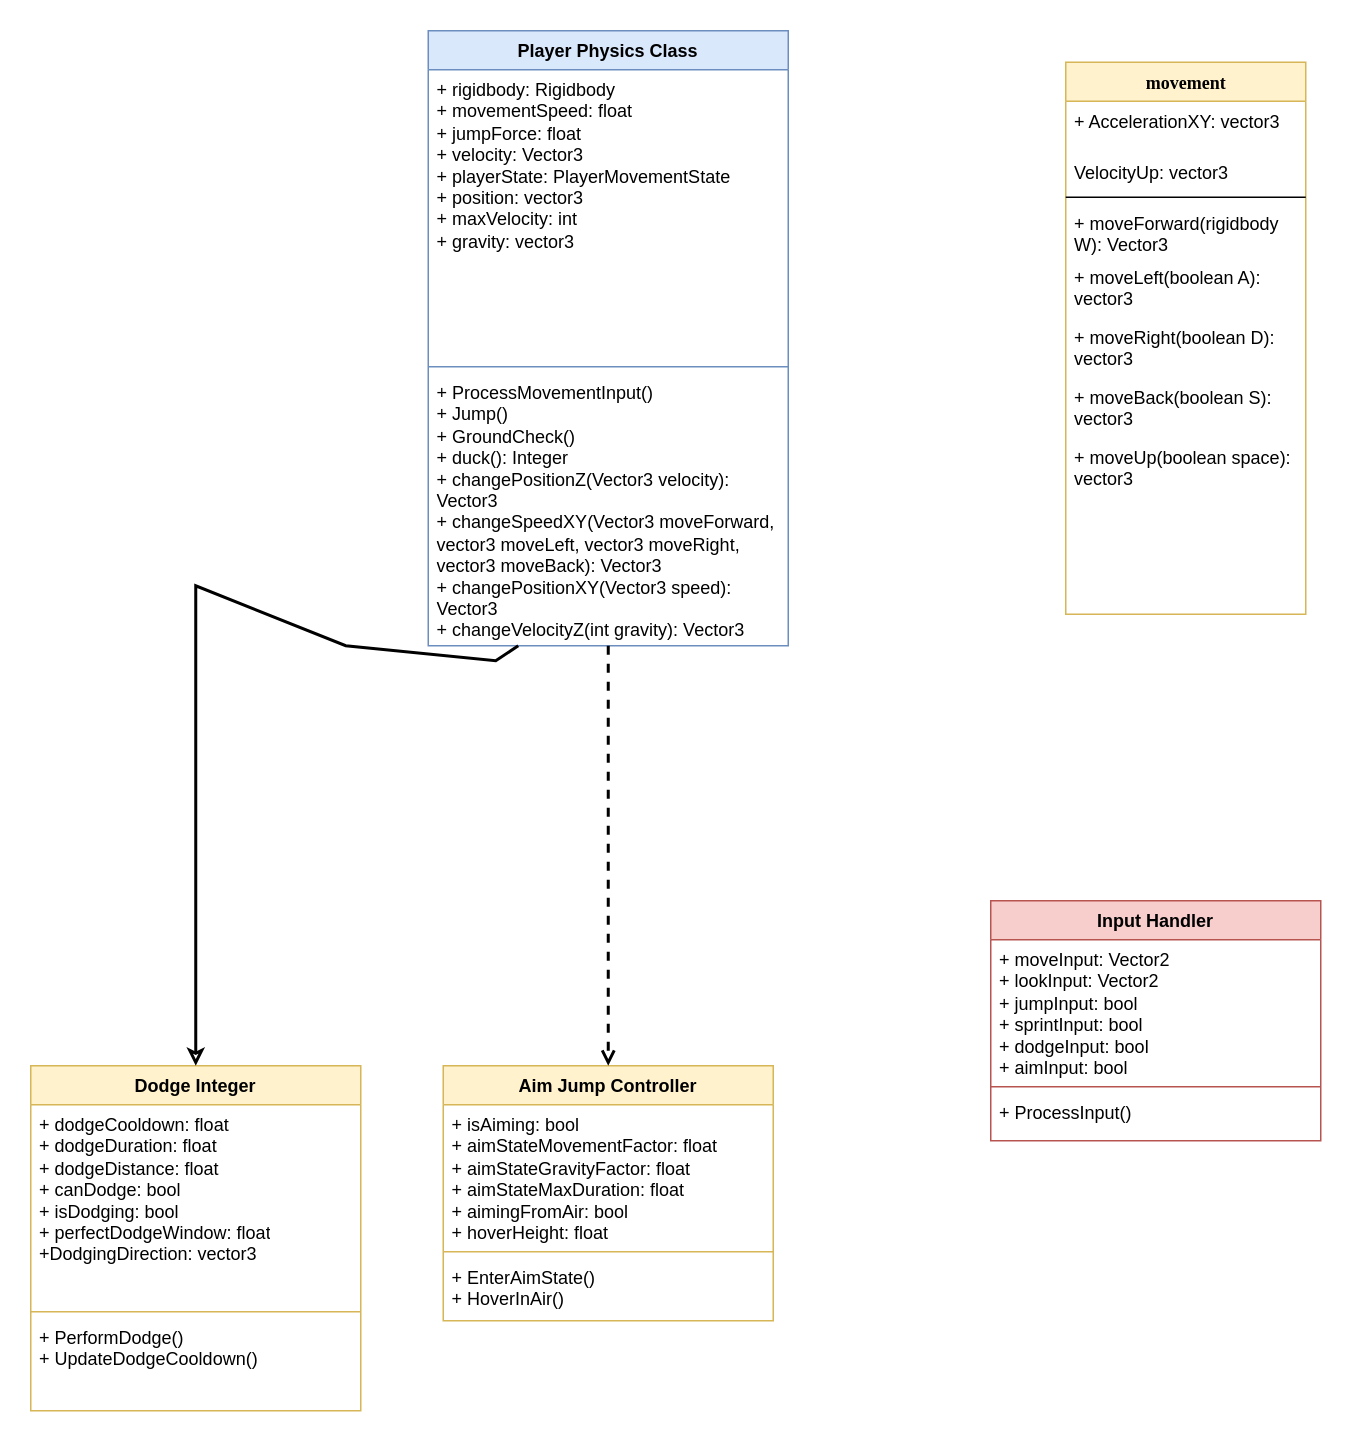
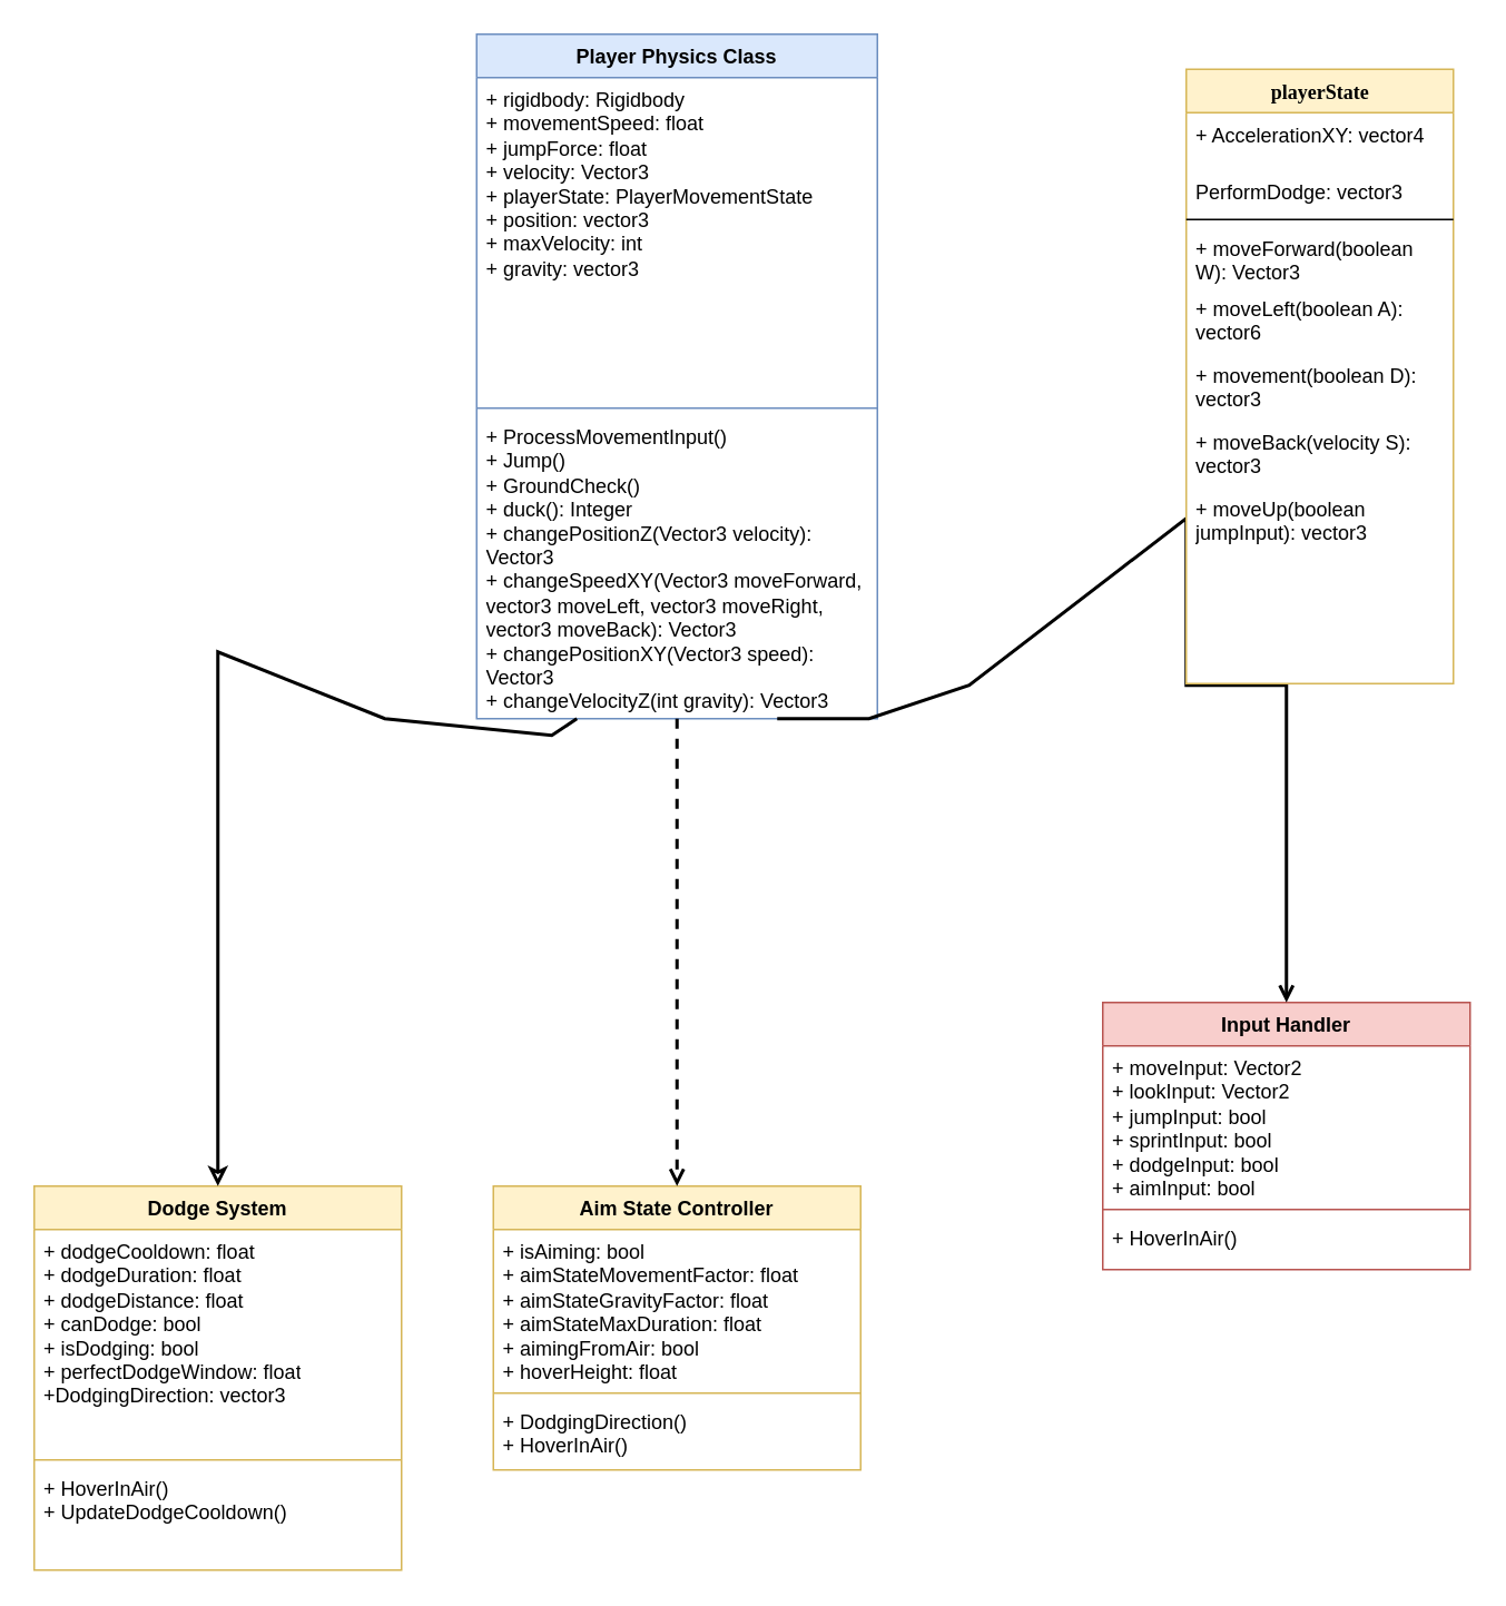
  <mxCell id="0" />
  <mxCell id="1" parent="0" />
  <mxCell id="2" value="Player Physics Class" style="swimlane;fontStyle=1;align=center;verticalAlign=top;childLayout=stackLayout;horizontal=1;startSize=26;horizontalStack=0;resizeParent=1;resizeParentMax=0;resizeLast=0;collapsible=1;marginBottom=0;whiteSpace=wrap;html=1;fillColor=#dae8fc;strokeColor=#6c8ebf;" vertex="1" parent="1"><mxGeometry x="285" y="20" width="240" height="410" as="geometry" /></mxCell>
  <mxCell id="3" value="+ rigidbody: Rigidbody&lt;br&gt;+ movementSpeed: float&lt;br&gt;+ jumpForce: float&lt;br&gt;+ velocity: Vector3&lt;br&gt;+ playerState: PlayerMovementState&lt;div&gt;+ position: vector3&lt;/div&gt;&lt;div&gt;+ maxVelocity: int&lt;/div&gt;&lt;div&gt;+ gravity: vector3&lt;/div&gt;" style="text;strokeColor=none;fillColor=none;align=left;verticalAlign=top;spacingLeft=4;spacingRight=4;overflow=hidden;rotatable=0;points=[[0,0.5],[1,0.5]];portConstraint=eastwest;whiteSpace=wrap;html=1;" vertex="1" parent="2"><mxGeometry y="26" width="240" height="194" as="geometry" /></mxCell>
  <mxCell id="4" value="" style="line;strokeWidth=1;fillColor=none;align=left;verticalAlign=middle;spacingTop=-1;spacingLeft=3;spacingRight=3;rotatable=0;labelPosition=right;points=[];portConstraint=eastwest;strokeColor=inherit;" vertex="1" parent="2"><mxGeometry y="220" width="240" height="8" as="geometry" /></mxCell>
  <mxCell id="5" value="+ ProcessMovementInput()&lt;br&gt;+ Jump()&lt;br&gt;+ GroundCheck()&lt;div&gt;+ duck(): Integer&lt;/div&gt;&lt;div&gt;+ changePositionZ(Vector3 velocity): Vector3&lt;/div&gt;&lt;div&gt;+ changeSpeedXY(Vector3 moveForward, vector3 moveLeft, vector3 moveRight, vector3 moveBack): Vector3&lt;/div&gt;&lt;div&gt;+ changePositionXY(Vector3 speed): Vector3&lt;/div&gt;&lt;div&gt;+ changeVelocityZ(int gravity): Vector3&lt;/div&gt;&lt;div&gt;&lt;br&gt;&lt;/div&gt;" style="text;strokeColor=none;fillColor=none;align=left;verticalAlign=top;spacingLeft=4;spacingRight=4;overflow=hidden;rotatable=0;points=[[0,0.5],[1,0.5]];portConstraint=eastwest;whiteSpace=wrap;html=1;" vertex="1" parent="2"><mxGeometry y="228" width="240" height="182" as="geometry" /></mxCell>
- <mxCell id="6" value="Dodge Integer" style="swimlane;fontStyle=1;align=center;verticalAlign=top;childLayout=stackLayout;horizontal=1;startSize=26;horizontalStack=0;resizeParent=1;resizeParentMax=0;resizeLast=0;collapsible=1;marginBottom=0;whiteSpace=wrap;html=1;fillColor=#fff2cc;strokeColor=#d6b656;" vertex="1" parent="1"><mxGeometry x="20" y="710" width="220" height="230" as="geometry" /></mxCell>
+ <mxCell id="6" value="Dodge System" style="swimlane;fontStyle=1;align=center;verticalAlign=top;childLayout=stackLayout;horizontal=1;startSize=26;horizontalStack=0;resizeParent=1;resizeParentMax=0;resizeLast=0;collapsible=1;marginBottom=0;whiteSpace=wrap;html=1;fillColor=#fff2cc;strokeColor=#d6b656;" vertex="1" parent="1"><mxGeometry x="20" y="710" width="220" height="230" as="geometry" /></mxCell>
  <mxCell id="7" value="+ dodgeCooldown: float&lt;br&gt;+ dodgeDuration: float&lt;br&gt;+ dodgeDistance: float&lt;br&gt;+ canDodge: bool&lt;br&gt;+ isDodging: bool&lt;br&gt;+ perfectDodgeWindow: float&lt;div&gt;+DodgingDirection: vector3&lt;/div&gt;" style="text;strokeColor=none;fillColor=none;align=left;verticalAlign=top;spacingLeft=4;spacingRight=4;overflow=hidden;rotatable=0;points=[[0,0.5],[1,0.5]];portConstraint=eastwest;whiteSpace=wrap;html=1;" vertex="1" parent="6"><mxGeometry y="26" width="220" height="134" as="geometry" /></mxCell>
  <mxCell id="8" value="" style="line;strokeWidth=1;fillColor=none;align=left;verticalAlign=middle;spacingTop=-1;spacingLeft=3;spacingRight=3;rotatable=0;labelPosition=right;points=[];portConstraint=eastwest;strokeColor=inherit;" vertex="1" parent="6"><mxGeometry y="160" width="220" height="8" as="geometry" /></mxCell>
- <mxCell id="9" value="+ PerformDodge()&lt;br&gt;+ UpdateDodgeCooldown()" style="text;strokeColor=none;fillColor=none;align=left;verticalAlign=top;spacingLeft=4;spacingRight=4;overflow=hidden;rotatable=0;points=[[0,0.5],[1,0.5]];portConstraint=eastwest;whiteSpace=wrap;html=1;" vertex="1" parent="6"><mxGeometry y="168" width="220" height="62" as="geometry" /></mxCell>
- <mxCell id="10" value="Aim Jump Controller" style="swimlane;fontStyle=1;align=center;verticalAlign=top;childLayout=stackLayout;horizontal=1;startSize=26;horizontalStack=0;resizeParent=1;resizeParentMax=0;resizeLast=0;collapsible=1;marginBottom=0;whiteSpace=wrap;html=1;fillColor=#fff2cc;strokeColor=#d6b656;" vertex="1" parent="1"><mxGeometry x="295" y="710" width="220" height="170" as="geometry" /></mxCell>
+ <mxCell id="9" value="+ HoverInAir()&lt;br&gt;+ UpdateDodgeCooldown()" style="text;strokeColor=none;fillColor=none;align=left;verticalAlign=top;spacingLeft=4;spacingRight=4;overflow=hidden;rotatable=0;points=[[0,0.5],[1,0.5]];portConstraint=eastwest;whiteSpace=wrap;html=1;" vertex="1" parent="6"><mxGeometry y="168" width="220" height="62" as="geometry" /></mxCell>
+ <mxCell id="10" value="Aim State Controller" style="swimlane;fontStyle=1;align=center;verticalAlign=top;childLayout=stackLayout;horizontal=1;startSize=26;horizontalStack=0;resizeParent=1;resizeParentMax=0;resizeLast=0;collapsible=1;marginBottom=0;whiteSpace=wrap;html=1;fillColor=#fff2cc;strokeColor=#d6b656;" vertex="1" parent="1"><mxGeometry x="295" y="710" width="220" height="170" as="geometry" /></mxCell>
  <mxCell id="11" value="+ isAiming: bool&lt;br&gt;+ aimStateMovementFactor: float&lt;br&gt;+ aimStateGravityFactor: float&lt;br&gt;+ aimStateMaxDuration: float&lt;br&gt;+ aimingFromAir: bool&lt;br&gt;+ hoverHeight: float" style="text;strokeColor=none;fillColor=none;align=left;verticalAlign=top;spacingLeft=4;spacingRight=4;overflow=hidden;rotatable=0;points=[[0,0.5],[1,0.5]];portConstraint=eastwest;whiteSpace=wrap;html=1;" vertex="1" parent="10"><mxGeometry y="26" width="220" height="94" as="geometry" /></mxCell>
  <mxCell id="12" value="" style="line;strokeWidth=1;fillColor=none;align=left;verticalAlign=middle;spacingTop=-1;spacingLeft=3;spacingRight=3;rotatable=0;labelPosition=right;points=[];portConstraint=eastwest;strokeColor=inherit;" vertex="1" parent="10"><mxGeometry y="120" width="220" height="8" as="geometry" /></mxCell>
- <mxCell id="13" value="+ EnterAimState()&lt;br&gt;+ HoverInAir()" style="text;strokeColor=none;fillColor=none;align=left;verticalAlign=top;spacingLeft=4;spacingRight=4;overflow=hidden;rotatable=0;points=[[0,0.5],[1,0.5]];portConstraint=eastwest;whiteSpace=wrap;html=1;" vertex="1" parent="10"><mxGeometry y="128" width="220" height="42" as="geometry" /></mxCell>
+ <mxCell id="13" value="+ DodgingDirection()&lt;br&gt;+ HoverInAir()" style="text;strokeColor=none;fillColor=none;align=left;verticalAlign=top;spacingLeft=4;spacingRight=4;overflow=hidden;rotatable=0;points=[[0,0.5],[1,0.5]];portConstraint=eastwest;whiteSpace=wrap;html=1;" vertex="1" parent="10"><mxGeometry y="128" width="220" height="42" as="geometry" /></mxCell>
  <mxCell id="14" value="Input Handler" style="swimlane;fontStyle=1;align=center;verticalAlign=top;childLayout=stackLayout;horizontal=1;startSize=26;horizontalStack=0;resizeParent=1;resizeParentMax=0;resizeLast=0;collapsible=1;marginBottom=0;whiteSpace=wrap;html=1;fillColor=#f8cecc;strokeColor=#b85450;" vertex="1" parent="1"><mxGeometry x="660" y="600" width="220" height="160" as="geometry" /></mxCell>
  <mxCell id="15" value="+ moveInput: Vector2&lt;br&gt;+ lookInput: Vector2&lt;br&gt;+ jumpInput: bool&lt;br&gt;+ sprintInput: bool&lt;br&gt;+ dodgeInput: bool&lt;br&gt;+ aimInput: bool" style="text;strokeColor=none;fillColor=none;align=left;verticalAlign=top;spacingLeft=4;spacingRight=4;overflow=hidden;rotatable=0;points=[[0,0.5],[1,0.5]];portConstraint=eastwest;whiteSpace=wrap;html=1;" vertex="1" parent="14"><mxGeometry y="26" width="220" height="94" as="geometry" /></mxCell>
  <mxCell id="16" value="" style="line;strokeWidth=1;fillColor=none;align=left;verticalAlign=middle;spacingTop=-1;spacingLeft=3;spacingRight=3;rotatable=0;labelPosition=right;points=[];portConstraint=eastwest;strokeColor=inherit;" vertex="1" parent="14"><mxGeometry y="120" width="220" height="8" as="geometry" /></mxCell>
- <mxCell id="17" value="+ ProcessInput()&lt;div&gt;&lt;br/&gt;&lt;/div&gt;" style="text;strokeColor=none;fillColor=none;align=left;verticalAlign=top;spacingLeft=4;spacingRight=4;overflow=hidden;rotatable=0;points=[[0,0.5],[1,0.5]];portConstraint=eastwest;whiteSpace=wrap;html=1;" vertex="1" parent="14"><mxGeometry y="128" width="220" height="32" as="geometry" /></mxCell>
+ <mxCell id="17" value="+ HoverInAir()&lt;div&gt;&lt;br/&gt;&lt;/div&gt;" style="text;strokeColor=none;fillColor=none;align=left;verticalAlign=top;spacingLeft=4;spacingRight=4;overflow=hidden;rotatable=0;points=[[0,0.5],[1,0.5]];portConstraint=eastwest;whiteSpace=wrap;html=1;" vertex="1" parent="14"><mxGeometry y="128" width="220" height="32" as="geometry" /></mxCell>
  <mxCell id="18" value="" style="endArrow=classic;html=1;rounded=0;exitX=0.25;exitY=1;exitDx=0;exitDy=0;entryX=0.5;entryY=0;entryDx=0;entryDy=0;endFill=0;strokeWidth=2;" edge="1" parent="1" source="2" target="6"><mxGeometry width="50" height="50" relative="1" as="geometry"><mxPoint x="380" y="440" as="sourcePoint" /><mxPoint x="430" y="390" as="targetPoint" /><Array as="points"><mxPoint x="330" y="440" /><mxPoint x="230" y="430" /><mxPoint x="130" y="390" /></Array></mxGeometry></mxCell>
  <mxCell id="19" value="" style="endArrow=open;html=1;rounded=0;exitX=0.5;exitY=1;exitDx=0;exitDy=0;entryX=0.5;entryY=0;entryDx=0;entryDy=0;endFill=0;strokeWidth=2;dashed=1;" edge="1" parent="1" source="2" target="10"><mxGeometry width="50" height="50" relative="1" as="geometry"><mxPoint x="380" y="440" as="sourcePoint" /><mxPoint x="430" y="390" as="targetPoint" /></mxGeometry></mxCell>
- <mxCell id="21" value="movement" style="swimlane;html=1;fontStyle=1;align=center;verticalAlign=top;childLayout=stackLayout;horizontal=1;startSize=26;horizontalStack=0;resizeParent=1;resizeLast=0;collapsible=1;marginBottom=0;swimlaneFillColor=#ffffff;rounded=0;shadow=0;comic=0;labelBackgroundColor=none;strokeWidth=1;fillColor=#fff2cc;fontFamily=Verdana;fontSize=12;strokeColor=#d6b656;" vertex="1" parent="1"><mxGeometry x="710" y="41" width="160" height="368" as="geometry" /></mxCell>
- <mxCell id="22" value="+ AccelerationXY: vector3" style="text;html=1;strokeColor=none;fillColor=none;align=left;verticalAlign=top;spacingLeft=4;spacingRight=4;whiteSpace=wrap;overflow=hidden;rotatable=0;points=[[0,0.5],[1,0.5]];portConstraint=eastwest;" vertex="1" parent="21"><mxGeometry y="26" width="160" height="34" as="geometry" /></mxCell>
- <mxCell id="23" value="VelocityUp: vector3" style="text;html=1;strokeColor=none;fillColor=none;align=left;verticalAlign=top;spacingLeft=4;spacingRight=4;whiteSpace=wrap;overflow=hidden;rotatable=0;points=[[0,0.5],[1,0.5]];portConstraint=eastwest;" vertex="1" parent="21"><mxGeometry y="60" width="160" height="26" as="geometry" /></mxCell>
+ <mxCell id="20" value="" style="endArrow=open;html=1;rounded=0;exitX=0.75;exitY=1;exitDx=0;exitDy=0;entryX=0.5;entryY=0;entryDx=0;entryDy=0;endFill=0;strokeWidth=2;" edge="1" parent="1" source="2" target="14"><mxGeometry width="50" height="50" relative="1" as="geometry"><mxPoint x="380" y="440" as="sourcePoint" /><mxPoint x="430" y="390" as="targetPoint" /><Array as="points"><mxPoint x="520" y="430" /><mxPoint x="580" y="410" /><mxPoint x="710" y="310" /><mxPoint x="710" y="410" /><mxPoint x="770" y="410" /></Array></mxGeometry></mxCell>
+ <mxCell id="21" value="playerState" style="swimlane;html=1;fontStyle=1;align=center;verticalAlign=top;childLayout=stackLayout;horizontal=1;startSize=26;horizontalStack=0;resizeParent=1;resizeLast=0;collapsible=1;marginBottom=0;swimlaneFillColor=#ffffff;rounded=0;shadow=0;comic=0;labelBackgroundColor=none;strokeWidth=1;fillColor=#fff2cc;fontFamily=Verdana;fontSize=12;strokeColor=#d6b656;" vertex="1" parent="1"><mxGeometry x="710" y="41" width="160" height="368" as="geometry" /></mxCell>
+ <mxCell id="22" value="+ AccelerationXY: vector4" style="text;html=1;strokeColor=none;fillColor=none;align=left;verticalAlign=top;spacingLeft=4;spacingRight=4;whiteSpace=wrap;overflow=hidden;rotatable=0;points=[[0,0.5],[1,0.5]];portConstraint=eastwest;" vertex="1" parent="21"><mxGeometry y="26" width="160" height="34" as="geometry" /></mxCell>
+ <mxCell id="23" value="PerformDodge: vector3" style="text;html=1;strokeColor=none;fillColor=none;align=left;verticalAlign=top;spacingLeft=4;spacingRight=4;whiteSpace=wrap;overflow=hidden;rotatable=0;points=[[0,0.5],[1,0.5]];portConstraint=eastwest;" vertex="1" parent="21"><mxGeometry y="60" width="160" height="26" as="geometry" /></mxCell>
  <mxCell id="24" value="" style="line;html=1;strokeWidth=1;fillColor=none;align=left;verticalAlign=middle;spacingTop=-1;spacingLeft=3;spacingRight=3;rotatable=0;labelPosition=right;points=[];portConstraint=eastwest;" vertex="1" parent="21"><mxGeometry y="86" width="160" height="8" as="geometry" /></mxCell>
- <mxCell id="25" value="+ moveForward(rigidbody W): Vector3" style="text;html=1;strokeColor=none;fillColor=none;align=left;verticalAlign=top;spacingLeft=4;spacingRight=4;whiteSpace=wrap;overflow=hidden;rotatable=0;points=[[0,0.5],[1,0.5]];portConstraint=eastwest;" vertex="1" parent="21"><mxGeometry y="94" width="160" height="36" as="geometry" /></mxCell>
- <mxCell id="26" value="+ moveLeft(boolean A): vector3" style="text;html=1;strokeColor=none;fillColor=none;align=left;verticalAlign=top;spacingLeft=4;spacingRight=4;whiteSpace=wrap;overflow=hidden;rotatable=0;points=[[0,0.5],[1,0.5]];portConstraint=eastwest;" vertex="1" parent="21"><mxGeometry y="130" width="160" height="40" as="geometry" /></mxCell>
- <mxCell id="27" value="+ moveRight(boolean D): vector3" style="text;html=1;strokeColor=none;fillColor=none;align=left;verticalAlign=top;spacingLeft=4;spacingRight=4;whiteSpace=wrap;overflow=hidden;rotatable=0;points=[[0,0.5],[1,0.5]];portConstraint=eastwest;" vertex="1" parent="21"><mxGeometry y="170" width="160" height="40" as="geometry" /></mxCell>
- <mxCell id="28" value="+ moveBack(boolean S): vector3" style="text;html=1;strokeColor=none;fillColor=none;align=left;verticalAlign=top;spacingLeft=4;spacingRight=4;whiteSpace=wrap;overflow=hidden;rotatable=0;points=[[0,0.5],[1,0.5]];portConstraint=eastwest;" vertex="1" parent="21"><mxGeometry y="210" width="160" height="40" as="geometry" /></mxCell>
- <mxCell id="29" value="+ moveUp(boolean space): vector3" style="text;html=1;strokeColor=none;fillColor=none;align=left;verticalAlign=top;spacingLeft=4;spacingRight=4;whiteSpace=wrap;overflow=hidden;rotatable=0;points=[[0,0.5],[1,0.5]];portConstraint=eastwest;" vertex="1" parent="21"><mxGeometry y="250" width="160" height="40" as="geometry" /></mxCell>
+ <mxCell id="25" value="+ moveForward(boolean W): Vector3" style="text;html=1;strokeColor=none;fillColor=none;align=left;verticalAlign=top;spacingLeft=4;spacingRight=4;whiteSpace=wrap;overflow=hidden;rotatable=0;points=[[0,0.5],[1,0.5]];portConstraint=eastwest;" vertex="1" parent="21"><mxGeometry y="94" width="160" height="36" as="geometry" /></mxCell>
+ <mxCell id="26" value="+ moveLeft(boolean A): vector6" style="text;html=1;strokeColor=none;fillColor=none;align=left;verticalAlign=top;spacingLeft=4;spacingRight=4;whiteSpace=wrap;overflow=hidden;rotatable=0;points=[[0,0.5],[1,0.5]];portConstraint=eastwest;" vertex="1" parent="21"><mxGeometry y="130" width="160" height="40" as="geometry" /></mxCell>
+ <mxCell id="27" value="+ movement(boolean D): vector3" style="text;html=1;strokeColor=none;fillColor=none;align=left;verticalAlign=top;spacingLeft=4;spacingRight=4;whiteSpace=wrap;overflow=hidden;rotatable=0;points=[[0,0.5],[1,0.5]];portConstraint=eastwest;" vertex="1" parent="21"><mxGeometry y="170" width="160" height="40" as="geometry" /></mxCell>
+ <mxCell id="28" value="+ moveBack(velocity S): vector3" style="text;html=1;strokeColor=none;fillColor=none;align=left;verticalAlign=top;spacingLeft=4;spacingRight=4;whiteSpace=wrap;overflow=hidden;rotatable=0;points=[[0,0.5],[1,0.5]];portConstraint=eastwest;" vertex="1" parent="21"><mxGeometry y="210" width="160" height="40" as="geometry" /></mxCell>
+ <mxCell id="29" value="+ moveUp(boolean jumpInput): vector3" style="text;html=1;strokeColor=none;fillColor=none;align=left;verticalAlign=top;spacingLeft=4;spacingRight=4;whiteSpace=wrap;overflow=hidden;rotatable=0;points=[[0,0.5],[1,0.5]];portConstraint=eastwest;" vertex="1" parent="21"><mxGeometry y="250" width="160" height="40" as="geometry" /></mxCell>
